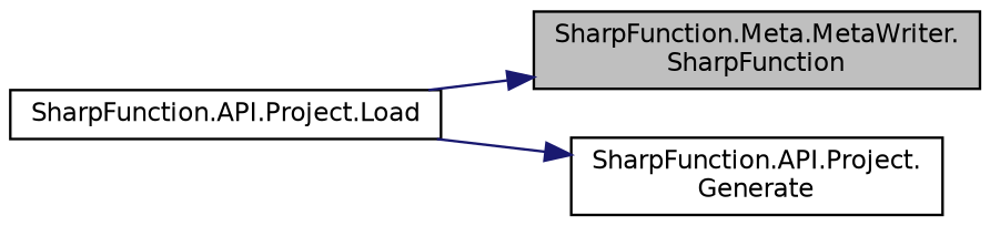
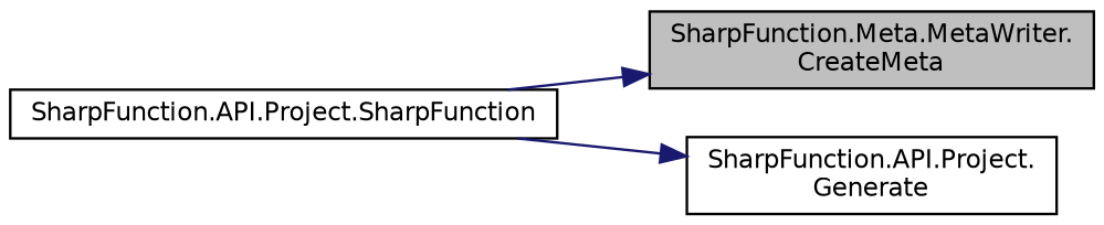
  digraph {
    rankdir=RL
    node [color=black fillcolor=white fontname=Helvetica fontsize=10 shape=record style=filled]
    edge [color=midnightblue dir=back fontname=Helvetica fontsize=10 labelfontname=Helvetica labelfontsize=10 style=solid]
-   n1 [fillcolor=grey75 fontcolor=black height=0.2 label="SharpFunction.Meta.MetaWriter.\lSharpFunction" width=0.4]
-   n2 [height=0.2 label="SharpFunction.API.Project.Load" width=0.4]
+   n1 [fillcolor=grey75 fontcolor=black height=0.2 label="SharpFunction.Meta.MetaWriter.\lCreateMeta" width=0.4]
+   n2 [height=0.2 label="SharpFunction.API.Project.SharpFunction" width=0.4]
    n3 [height=0.2 label="SharpFunction.API.Project.\lGenerate" width=0.4]
    n1 -> n2
    n3 -> n2
  }
